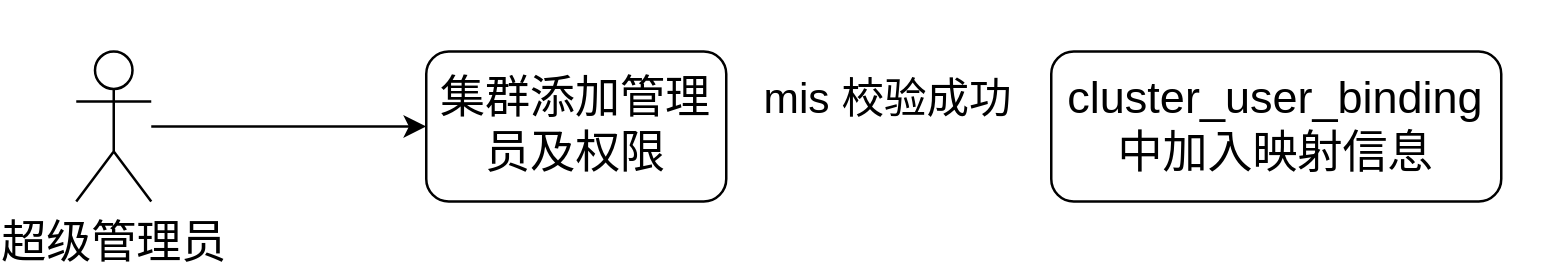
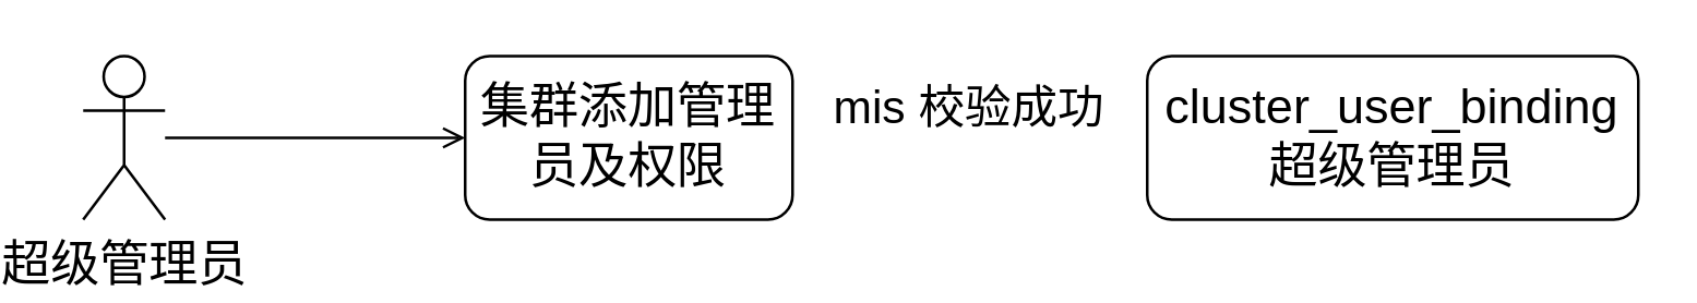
  <mxCell id="0" />
  <mxCell id="1" parent="0" />
- <mxCell id="2" style="edgeStyle=orthogonalEdgeStyle;rounded=0;orthogonalLoop=1;jettySize=auto;html=1;entryX=0;entryY=0.5;entryDx=0;entryDy=0;" edge="1" parent="1" source="3" target="4"><mxGeometry relative="1" as="geometry" /></mxCell>
+ <mxCell id="2" style="edgeStyle=orthogonalEdgeStyle;rounded=0;orthogonalLoop=1;jettySize=auto;html=1;entryX=0;entryY=0.5;entryDx=0;entryDy=0;endArrow=open;" edge="1" parent="1" source="3" target="4"><mxGeometry relative="1" as="geometry" /></mxCell>
  <mxCell id="3" value="&lt;font style=&quot;font-size: 18px&quot;&gt;超级管理员&lt;/font&gt;" style="shape=umlActor;verticalLabelPosition=bottom;verticalAlign=top;html=1;outlineConnect=0;" vertex="1" parent="1"><mxGeometry x="20" y="20" width="30" height="60" as="geometry" /></mxCell>
  <mxCell id="4" value="&lt;font style=&quot;font-size: 18px&quot;&gt;集群添加管理员及权限&lt;/font&gt;" style="rounded=1;whiteSpace=wrap;html=1;" vertex="1" parent="1"><mxGeometry x="160" y="20" width="120" height="60" as="geometry" /></mxCell>
- <mxCell id="5" value="&lt;font style=&quot;font-size: 18px&quot;&gt;cluster_user_binding 中加入映射信息&lt;/font&gt;" style="rounded=1;whiteSpace=wrap;html=1;" vertex="1" parent="1"><mxGeometry x="410" y="20" width="180" height="60" as="geometry" /></mxCell>
+ <mxCell id="5" value="&lt;font style=&quot;font-size: 18px&quot;&gt;cluster_user_binding 超级管理员&lt;/font&gt;" style="rounded=1;whiteSpace=wrap;html=1;" vertex="1" parent="1"><mxGeometry x="410" y="20" width="180" height="60" as="geometry" /></mxCell>
  <mxCell id="6" value="&lt;font style=&quot;font-size: 17px&quot;&gt;mis 校验成功&lt;/font&gt;" style="text;html=1;strokeColor=none;fillColor=none;align=center;verticalAlign=middle;whiteSpace=wrap;rounded=0;" vertex="1" parent="1"><mxGeometry x="280" y="30" width="130" height="20" as="geometry" /></mxCell>
